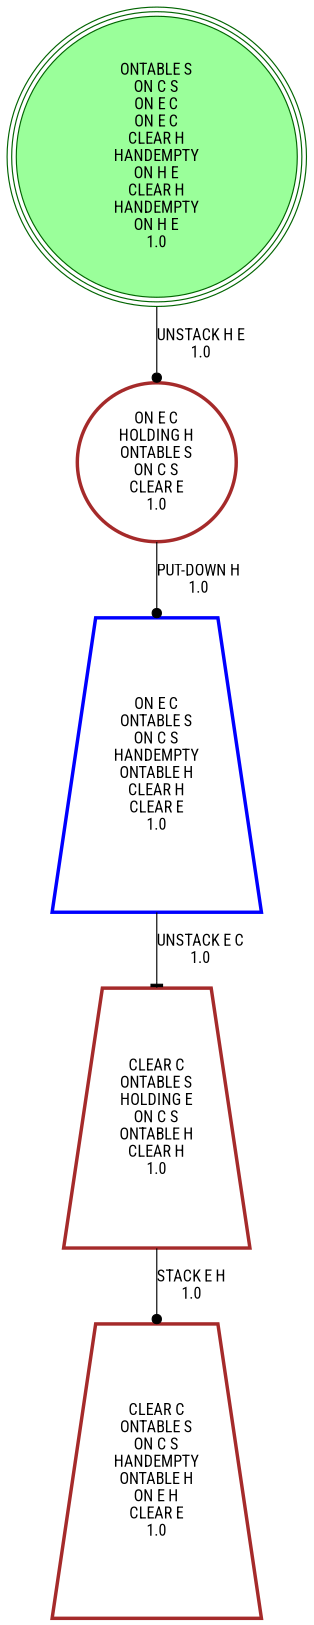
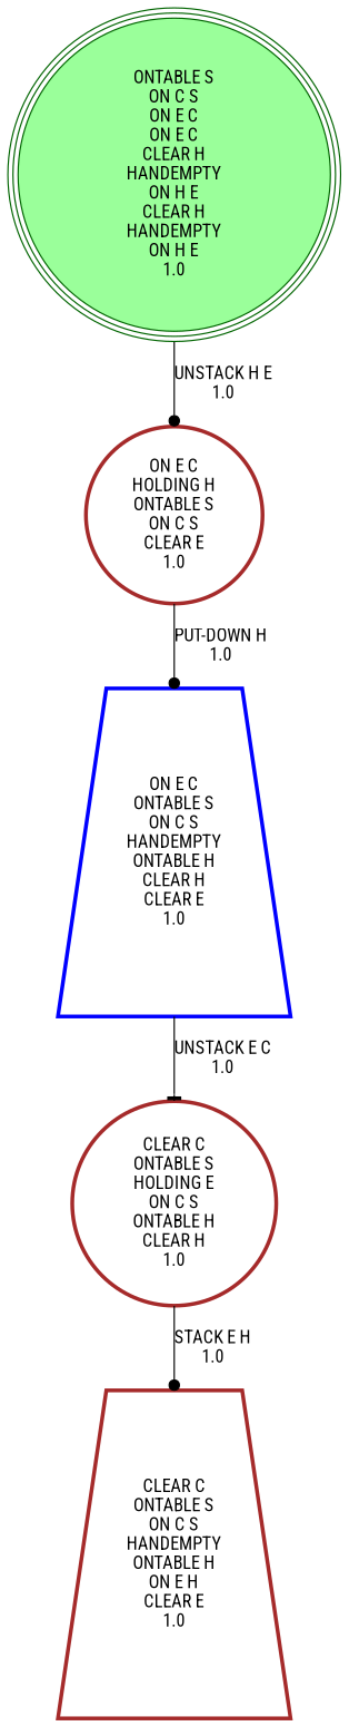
  digraph {
    fontname="Roboto Condensed"
    node [penwidth=3 shape=trapezium color=brown fontname="Roboto Condensed"]
    edge [arrowhead=dot fontname="Roboto Condensed"]
    "ON E C\nHOLDING H\nONTABLE S\nON C S\nCLEAR E\n1.0\n" [shape=circle]
    "ON E C\nONTABLE S\nON C S\nHANDEMPTY\nONTABLE H\nCLEAR H\nCLEAR E\n1.0\n" [color=blue]
-   "CLEAR C\nONTABLE S\nHOLDING E\nON C S\nONTABLE H\nCLEAR H\n1.0\n"
+   "CLEAR C\nONTABLE S\nHOLDING E\nON C S\nONTABLE H\nCLEAR H\n1.0\n" [shape=circle]
    "CLEAR C\nONTABLE S\nON C S\nHANDEMPTY\nONTABLE H\nON E H\nCLEAR E\n1.0\n"
    "ONTABLE S\nON C S\nON E C\nON E C\nCLEAR H\nHANDEMPTY\nON H E\nCLEAR H\nHANDEMPTY\nON H E\n1.0\n" [fillcolor=palegreen1 peripheries=3 shape=circle style=filled color=darkgreen penwidth=""]
    "ON E C\nHOLDING H\nONTABLE S\nON C S\nCLEAR E\n1.0\n" -> "ON E C\nONTABLE S\nON C S\nHANDEMPTY\nONTABLE H\nCLEAR H\nCLEAR E\n1.0\n" [label="PUT-DOWN H\n1.0\n"]
    "ON E C\nONTABLE S\nON C S\nHANDEMPTY\nONTABLE H\nCLEAR H\nCLEAR E\n1.0\n" -> "CLEAR C\nONTABLE S\nHOLDING E\nON C S\nONTABLE H\nCLEAR H\n1.0\n" [label="UNSTACK E C\n1.0\n" arrowhead=tee]
    "CLEAR C\nONTABLE S\nHOLDING E\nON C S\nONTABLE H\nCLEAR H\n1.0\n" -> "CLEAR C\nONTABLE S\nON C S\nHANDEMPTY\nONTABLE H\nON E H\nCLEAR E\n1.0\n" [label="STACK E H\n1.0\n"]
    "ONTABLE S\nON C S\nON E C\nON E C\nCLEAR H\nHANDEMPTY\nON H E\nCLEAR H\nHANDEMPTY\nON H E\n1.0\n" -> "ON E C\nHOLDING H\nONTABLE S\nON C S\nCLEAR E\n1.0\n" [label="UNSTACK H E\n1.0\n"]
  }
